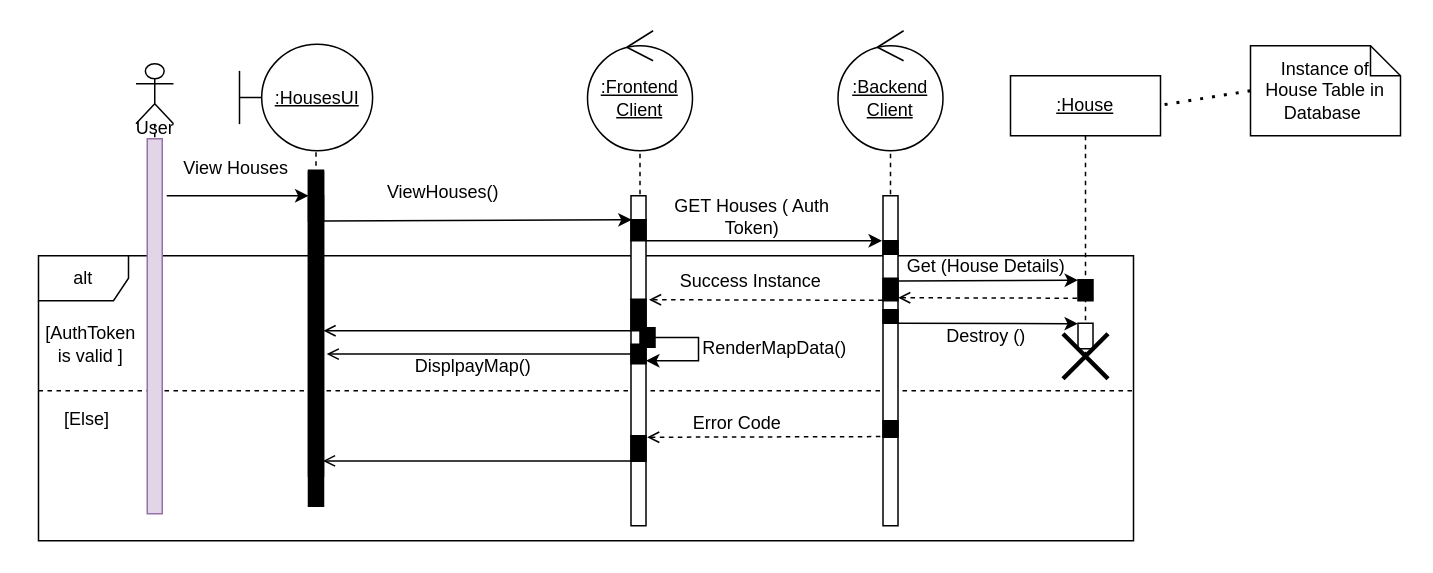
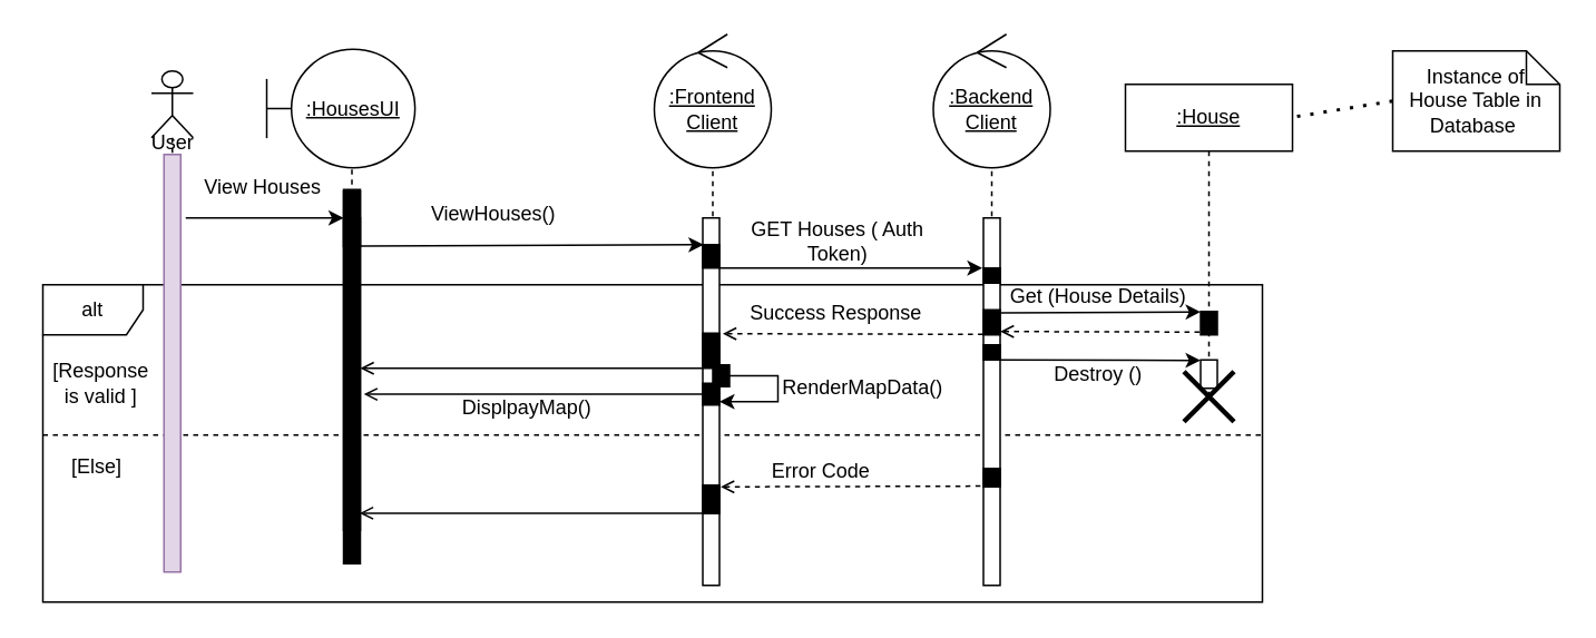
  <mxCell id="0" />
  <mxCell id="1" parent="0" />
  <mxCell id="2" value="" style="shape=umlLifeline;participant=umlControl;perimeter=lifelinePerimeter;whiteSpace=wrap;html=1;container=1;collapsible=0;recursiveResize=0;verticalAlign=top;spacingTop=36;outlineConnect=0;fillColor=#FFFFFF;" parent="1" vertex="1"><mxGeometry x="563" y="50" width="60" height="300" as="geometry" /></mxCell>
  <mxCell id="3" value="&lt;u&gt;:Backend&lt;br&gt;Client&lt;/u&gt;" style="ellipse;shape=umlControl;whiteSpace=wrap;html=1;fillColor=#FFFFFF;" parent="2" vertex="1"><mxGeometry x="-5" y="-30" width="70" height="80" as="geometry" /></mxCell>
  <mxCell id="4" value="" style="shape=umlLifeline;participant=umlControl;perimeter=lifelinePerimeter;whiteSpace=wrap;html=1;container=1;collapsible=0;recursiveResize=0;verticalAlign=top;spacingTop=36;outlineConnect=0;fillColor=#FFFFFF;" parent="1" vertex="1"><mxGeometry x="396" y="50" width="60" height="300" as="geometry" /></mxCell>
  <mxCell id="5" value="&lt;u&gt;:Frontend&lt;br&gt;Client&lt;/u&gt;" style="ellipse;shape=umlControl;whiteSpace=wrap;html=1;fillColor=#FFFFFF;" parent="4" vertex="1"><mxGeometry x="-5" y="-30" width="70" height="80" as="geometry" /></mxCell>
  <mxCell id="6" value="" style="endArrow=classic;html=1;rounded=0;exitX=1.3;exitY=0.152;exitDx=0;exitDy=0;exitPerimeter=0;" parent="1" source="28" edge="1"><mxGeometry width="50" height="50" relative="1" as="geometry"><mxPoint x="115" y="140" as="sourcePoint" /><mxPoint x="205" y="130" as="targetPoint" /></mxGeometry></mxCell>
  <mxCell id="7" value="alt" style="shape=umlFrame;whiteSpace=wrap;html=1;" parent="1" vertex="1"><mxGeometry x="25" y="170" width="730" height="190" as="geometry" /></mxCell>
  <mxCell id="8" value="" style="endArrow=open;html=1;rounded=0;endFill=0;entryX=1.2;entryY=0.663;entryDx=0;entryDy=0;entryPerimeter=0;dashed=1;exitX=-0.178;exitY=0.96;exitDx=0;exitDy=0;exitPerimeter=0;" parent="1" source="46" edge="1"><mxGeometry width="50" height="50" relative="1" as="geometry"><mxPoint x="643.25" y="291" as="sourcePoint" /><mxPoint x="430.75" y="291" as="targetPoint" /></mxGeometry></mxCell>
  <mxCell id="9" value="" style="endArrow=open;html=1;rounded=0;endFill=0;" parent="1" target="23" edge="1"><mxGeometry width="50" height="50" relative="1" as="geometry"><mxPoint x="425" y="220" as="sourcePoint" /><mxPoint x="232.5" y="220" as="targetPoint" /></mxGeometry></mxCell>
  <mxCell id="10" value="" style="endArrow=open;html=1;rounded=0;endFill=0;entryX=1.2;entryY=0.663;entryDx=0;entryDy=0;entryPerimeter=0;dashed=1;exitX=-0.028;exitY=0.979;exitDx=0;exitDy=0;exitPerimeter=0;" parent="1" source="48" edge="1"><mxGeometry width="50" height="50" relative="1" as="geometry"><mxPoint x="644.5" y="199.34" as="sourcePoint" /><mxPoint x="432" y="199.34" as="targetPoint" /></mxGeometry></mxCell>
  <mxCell id="11" value="" style="endArrow=classic;html=1;rounded=0;endFill=1;entryX=-0.067;entryY=0;entryDx=0;entryDy=0;entryPerimeter=0;" parent="1" target="47" edge="1"><mxGeometry width="50" height="50" relative="1" as="geometry"><mxPoint x="424.997" y="160" as="sourcePoint" /><mxPoint x="640" y="160" as="targetPoint" /></mxGeometry></mxCell>
  <mxCell id="12" value="" style="endArrow=classic;html=1;rounded=0;exitX=0.956;exitY=0.156;exitDx=0;exitDy=0;exitPerimeter=0;" parent="1" edge="1"><mxGeometry width="50" height="50" relative="1" as="geometry"><mxPoint x="214.56" y="146.824" as="sourcePoint" /><mxPoint x="420.5" y="146" as="targetPoint" /></mxGeometry></mxCell>
  <mxCell id="13" value="ViewHouses()" style="text;html=1;strokeColor=none;fillColor=none;align=center;verticalAlign=middle;whiteSpace=wrap;rounded=0;" parent="1" vertex="1"><mxGeometry x="250" y="113" width="90" height="30" as="geometry" /></mxCell>
  <mxCell id="14" value="GET Houses ( Auth Token)" style="text;html=1;strokeColor=none;fillColor=none;align=center;verticalAlign=middle;whiteSpace=wrap;rounded=0;" parent="1" vertex="1"><mxGeometry x="431" y="129" width="140" height="30" as="geometry" /></mxCell>
- <mxCell id="15" value="Success Instance" style="text;html=1;strokeColor=none;fillColor=none;align=center;verticalAlign=middle;whiteSpace=wrap;rounded=0;" parent="1" vertex="1"><mxGeometry x="440" y="172" width="120" height="30" as="geometry" /></mxCell>
+ <mxCell id="15" value="Success Response" style="text;html=1;strokeColor=none;fillColor=none;align=center;verticalAlign=middle;whiteSpace=wrap;rounded=0;" parent="1" vertex="1"><mxGeometry x="440" y="172" width="120" height="30" as="geometry" /></mxCell>
  <mxCell id="16" value="" style="line;strokeWidth=1;fillColor=none;align=left;verticalAlign=middle;spacingTop=-1;spacingLeft=3;spacingRight=3;rotatable=0;labelPosition=right;points=[];portConstraint=eastwest;dashed=1;" parent="1" vertex="1"><mxGeometry x="25" y="256" width="730" height="8" as="geometry" /></mxCell>
- <mxCell id="17" value="[AuthToken is valid ]" style="text;html=1;strokeColor=none;fillColor=none;align=center;verticalAlign=middle;whiteSpace=wrap;rounded=0;" parent="1" vertex="1"><mxGeometry x="25" y="214" width="70" height="30" as="geometry" /></mxCell>
+ <mxCell id="17" value="[Response is valid ]" style="text;html=1;strokeColor=none;fillColor=none;align=center;verticalAlign=middle;whiteSpace=wrap;rounded=0;" parent="1" vertex="1"><mxGeometry x="25" y="214" width="70" height="30" as="geometry" /></mxCell>
  <mxCell id="18" value="[Else]" style="text;html=1;strokeColor=none;fillColor=none;align=center;verticalAlign=middle;whiteSpace=wrap;rounded=0;" parent="1" vertex="1"><mxGeometry x="20" y="264" width="75" height="30" as="geometry" /></mxCell>
  <mxCell id="19" value="Error Code" style="text;html=1;strokeColor=none;fillColor=none;align=center;verticalAlign=middle;whiteSpace=wrap;rounded=0;" parent="1" vertex="1"><mxGeometry x="431" y="267" width="120" height="30" as="geometry" /></mxCell>
  <mxCell id="20" value="" style="endArrow=open;html=1;rounded=0;endFill=0;entryX=0.964;entryY=0.945;entryDx=0;entryDy=0;entryPerimeter=0;" parent="1" edge="1"><mxGeometry width="50" height="50" relative="1" as="geometry"><mxPoint x="420" y="306.78" as="sourcePoint" /><mxPoint x="214.64" y="306.78" as="targetPoint" /></mxGeometry></mxCell>
  <mxCell id="21" value="View Houses" style="text;html=1;strokeColor=none;fillColor=none;align=center;verticalAlign=middle;whiteSpace=wrap;rounded=0;" parent="1" vertex="1"><mxGeometry x="112" y="97" width="90" height="30" as="geometry" /></mxCell>
  <mxCell id="22" value=":" style="shape=umlLifeline;participant=umlBoundary;perimeter=lifelinePerimeter;whiteSpace=wrap;html=1;container=1;collapsible=0;recursiveResize=0;verticalAlign=top;spacingTop=36;outlineConnect=0;" parent="1" vertex="1"><mxGeometry x="185" y="37" width="50" height="300" as="geometry" /></mxCell>
  <mxCell id="23" value="" style="html=1;points=[];perimeter=orthogonalPerimeter;" parent="22" vertex="1"><mxGeometry x="20" y="76" width="10" height="204" as="geometry" /></mxCell>
  <mxCell id="24" value="" style="html=1;points=[];perimeter=orthogonalPerimeter;fillColor=#000000;" parent="22" vertex="1"><mxGeometry x="20" y="93" width="10" height="17" as="geometry" /></mxCell>
  <mxCell id="25" value="" style="html=1;points=[];perimeter=orthogonalPerimeter;fillColor=#000000;" parent="22" vertex="1"><mxGeometry x="20" y="77" width="10" height="223" as="geometry" /></mxCell>
  <mxCell id="26" value="&lt;u&gt;:HousesUI&lt;/u&gt;" style="shape=umlBoundary;whiteSpace=wrap;html=1;" parent="1" vertex="1"><mxGeometry x="159" y="29" width="88.75" height="71" as="geometry" /></mxCell>
  <mxCell id="27" value="" style="shape=umlLifeline;participant=umlActor;perimeter=lifelinePerimeter;whiteSpace=wrap;html=1;container=1;collapsible=0;recursiveResize=0;verticalAlign=top;spacingTop=36;outlineConnect=0;fillColor=#FFFFFF;" parent="1" vertex="1"><mxGeometry x="90" y="42" width="25" height="300" as="geometry" /></mxCell>
  <mxCell id="28" value="" style="html=1;points=[];perimeter=orthogonalPerimeter;fillColor=#e1d5e7;strokeColor=#9673a6;" parent="27" vertex="1"><mxGeometry x="7.5" y="50" width="10" height="250" as="geometry" /></mxCell>
  <mxCell id="29" value="User" style="text;html=1;strokeColor=none;fillColor=none;align=center;verticalAlign=middle;whiteSpace=wrap;rounded=0;" parent="27" vertex="1"><mxGeometry x="-2.5" y="28" width="30" height="30" as="geometry" /></mxCell>
  <mxCell id="30" value="&lt;span&gt;:House&lt;/span&gt;" style="shape=umlLifeline;perimeter=lifelinePerimeter;whiteSpace=wrap;html=1;container=1;collapsible=0;recursiveResize=0;outlineConnect=0;fontStyle=4" parent="1" vertex="1"><mxGeometry x="673" y="50" width="100" height="190" as="geometry" /></mxCell>
  <mxCell id="31" value="" style="html=1;points=[];perimeter=orthogonalPerimeter;fillColor=#FFFFFF;" parent="30" vertex="1"><mxGeometry x="45" y="165" width="10" height="17" as="geometry" /></mxCell>
  <mxCell id="32" value="" style="endArrow=none;html=1;rounded=0;endFill=0;exitX=1.014;exitY=0.127;exitDx=0;exitDy=0;exitPerimeter=0;entryX=0.004;entryY=0.085;entryDx=0;entryDy=0;entryPerimeter=0;startArrow=open;startFill=0;dashed=1;" parent="30" edge="1"><mxGeometry width="50" height="50" relative="1" as="geometry"><mxPoint x="-74.9" y="148.003" as="sourcePoint" /><mxPoint x="45" y="148.305" as="targetPoint" /></mxGeometry></mxCell>
  <mxCell id="33" value="" style="html=1;points=[];perimeter=orthogonalPerimeter;fillColor=#000000;" parent="30" vertex="1"><mxGeometry x="45" y="136" width="10" height="14" as="geometry" /></mxCell>
  <mxCell id="34" value="" style="endArrow=classic;html=1;rounded=0;endFill=1;exitX=1.014;exitY=0.127;exitDx=0;exitDy=0;exitPerimeter=0;entryX=0.004;entryY=0.085;entryDx=0;entryDy=0;entryPerimeter=0;startArrow=none;startFill=0;" parent="30" edge="1"><mxGeometry width="50" height="50" relative="1" as="geometry"><mxPoint x="-74.9" y="165.003" as="sourcePoint" /><mxPoint x="45" y="165.305" as="targetPoint" /></mxGeometry></mxCell>
  <mxCell id="35" value="" style="shape=umlDestroy;whiteSpace=wrap;html=1;strokeWidth=3;fillColor=#FFFFFF;" parent="1" vertex="1"><mxGeometry x="708" y="222" width="30" height="30" as="geometry" /></mxCell>
  <mxCell id="36" value="" style="endArrow=classic;html=1;rounded=0;endFill=1;exitX=1.014;exitY=0.127;exitDx=0;exitDy=0;exitPerimeter=0;entryX=0.004;entryY=0.085;entryDx=0;entryDy=0;entryPerimeter=0;" parent="1" source="48" edge="1"><mxGeometry width="50" height="50" relative="1" as="geometry"><mxPoint x="502.997" y="180" as="sourcePoint" /><mxPoint x="718.04" y="186.275" as="targetPoint" /></mxGeometry></mxCell>
  <mxCell id="37" value="Get (House Details)" style="text;html=1;strokeColor=none;fillColor=none;align=center;verticalAlign=middle;whiteSpace=wrap;rounded=0;" parent="1" vertex="1"><mxGeometry x="597" y="167" width="120" height="20" as="geometry" /></mxCell>
  <mxCell id="38" value="Instance of &lt;br&gt;House Table in Database&amp;nbsp;" style="shape=note;size=20;whiteSpace=wrap;html=1;fillColor=#FFFFFF;padding=3;" parent="1" vertex="1"><mxGeometry x="833" y="30" width="100" height="60" as="geometry" /></mxCell>
  <mxCell id="39" value="" style="endArrow=none;dashed=1;html=1;dashPattern=1 3;strokeWidth=2;rounded=0;exitX=0;exitY=0.5;exitDx=0;exitDy=0;exitPerimeter=0;" parent="1" source="38" edge="1"><mxGeometry width="50" height="50" relative="1" as="geometry"><mxPoint x="921" y="240" as="sourcePoint" /><mxPoint x="771" y="70" as="targetPoint" /></mxGeometry></mxCell>
  <mxCell id="40" value="Destroy ()" style="text;html=1;strokeColor=none;fillColor=none;align=center;verticalAlign=middle;whiteSpace=wrap;rounded=0;" parent="1" vertex="1"><mxGeometry x="597" y="214" width="120" height="20" as="geometry" /></mxCell>
  <mxCell id="41" value="" style="html=1;points=[];perimeter=orthogonalPerimeter;" parent="1" vertex="1"><mxGeometry x="420" y="130" width="10" height="220" as="geometry" /></mxCell>
  <mxCell id="42" value="" style="html=1;points=[];perimeter=orthogonalPerimeter;fillColor=#000000;" parent="1" vertex="1"><mxGeometry x="420" y="146" width="10" height="14" as="geometry" /></mxCell>
  <mxCell id="43" value="" style="html=1;points=[];perimeter=orthogonalPerimeter;fillColor=#000000;" parent="1" vertex="1"><mxGeometry x="420" y="290" width="10" height="17" as="geometry" /></mxCell>
  <mxCell id="44" value="" style="html=1;points=[];perimeter=orthogonalPerimeter;fillColor=#000000;" parent="1" vertex="1"><mxGeometry x="420" y="199" width="10" height="21" as="geometry" /></mxCell>
  <mxCell id="45" value="" style="html=1;points=[];perimeter=orthogonalPerimeter;" parent="1" vertex="1"><mxGeometry x="588" y="130" width="10" height="220" as="geometry" /></mxCell>
  <mxCell id="46" value="" style="html=1;points=[];perimeter=orthogonalPerimeter;fillColor=#000000;" parent="1" vertex="1"><mxGeometry x="588" y="280" width="10" height="11" as="geometry" /></mxCell>
  <mxCell id="47" value="" style="html=1;points=[];perimeter=orthogonalPerimeter;fillColor=#000000;" parent="1" vertex="1"><mxGeometry x="588" y="160" width="10" height="9" as="geometry" /></mxCell>
  <mxCell id="48" value="" style="html=1;points=[];perimeter=orthogonalPerimeter;fillColor=#000000;" parent="1" vertex="1"><mxGeometry x="588" y="185" width="10" height="15" as="geometry" /></mxCell>
  <mxCell id="49" value="" style="html=1;points=[];perimeter=orthogonalPerimeter;fillColor=#000000;" parent="1" vertex="1"><mxGeometry x="588" y="206" width="10" height="9" as="geometry" /></mxCell>
  <mxCell id="50" style="edgeStyle=orthogonalEdgeStyle;rounded=0;orthogonalLoop=1;jettySize=auto;html=1;" edge="1" parent="1" source="51" target="53"><mxGeometry relative="1" as="geometry"><Array as="points"><mxPoint x="465" y="224" /><mxPoint x="465" y="240" /></Array></mxGeometry></mxCell>
  <mxCell id="51" value="" style="html=1;points=[];perimeter=orthogonalPerimeter;fillColor=#000000;" vertex="1" parent="1"><mxGeometry x="426" y="218" width="10" height="13" as="geometry" /></mxCell>
  <mxCell id="52" style="edgeStyle=orthogonalEdgeStyle;rounded=0;orthogonalLoop=1;jettySize=auto;html=1;entryX=1.214;entryY=0.545;entryDx=0;entryDy=0;entryPerimeter=0;endArrow=open;endFill=0;" edge="1" parent="1" source="53" target="25"><mxGeometry relative="1" as="geometry" /></mxCell>
  <mxCell id="53" value="" style="html=1;points=[];perimeter=orthogonalPerimeter;fillColor=#000000;" vertex="1" parent="1"><mxGeometry x="420" y="229" width="10" height="13" as="geometry" /></mxCell>
  <mxCell id="54" value="RenderMapData()" style="text;html=1;strokeColor=none;fillColor=none;align=center;verticalAlign=middle;whiteSpace=wrap;rounded=0;" vertex="1" parent="1"><mxGeometry x="456" y="217" width="120" height="30" as="geometry" /></mxCell>
  <mxCell id="55" value="DisplpayMap()" style="text;html=1;strokeColor=none;fillColor=none;align=center;verticalAlign=middle;whiteSpace=wrap;rounded=0;" vertex="1" parent="1"><mxGeometry x="255" y="229" width="120" height="30" as="geometry" /></mxCell>
